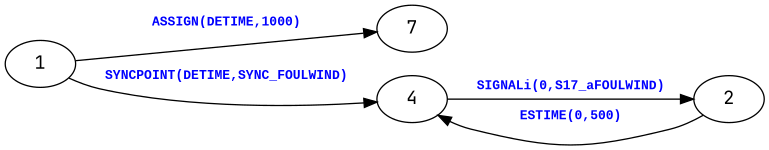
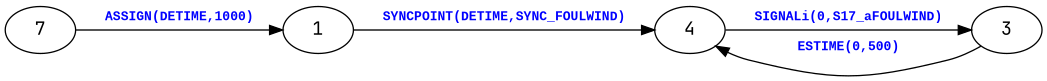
  digraph {
    fontname="JetBrains Mono"
    rankdir=LR
    node [fontname="JetBrains Mono" shape=oval]
    edge [fontcolor=blue fontname="JetBrains Mono"]
    n1 [label=7]
    1
    4
-   3 [label=2]
-   1 -> n1 [label=< <table border="0"><tr><td><font face="Courier New" point-size="10"><b>ASSIGN(DETIME,1000)<br align="left"/></b></font></td></tr> </table>>]
+   3
+   n1 -> 1 [label=< <table border="0"><tr><td><font face="Courier New" point-size="10"><b>ASSIGN(DETIME,1000)<br align="left"/></b></font></td></tr> </table>>]
    1 -> 4 [label=< <table border="0"><tr><td><font face="Courier New" point-size="10"><b>SYNCPOINT(DETIME,SYNC_FOULWIND)<br align="left"/></b></font></td></tr> </table>>]
    4 -> 3 [label=< <table border="0"><tr><td><font face="Courier New" point-size="10"><b>SIGNALi(0,S17_aFOULWIND)<br align="left"/></b></font></td></tr> </table>>]
    3 -> 4 [label=< <table border="0"><tr><td><font face="Courier New" point-size="10"><b>ESTIME(0,500)<br align="left"/></b></font></td></tr> </table>>]
  }
